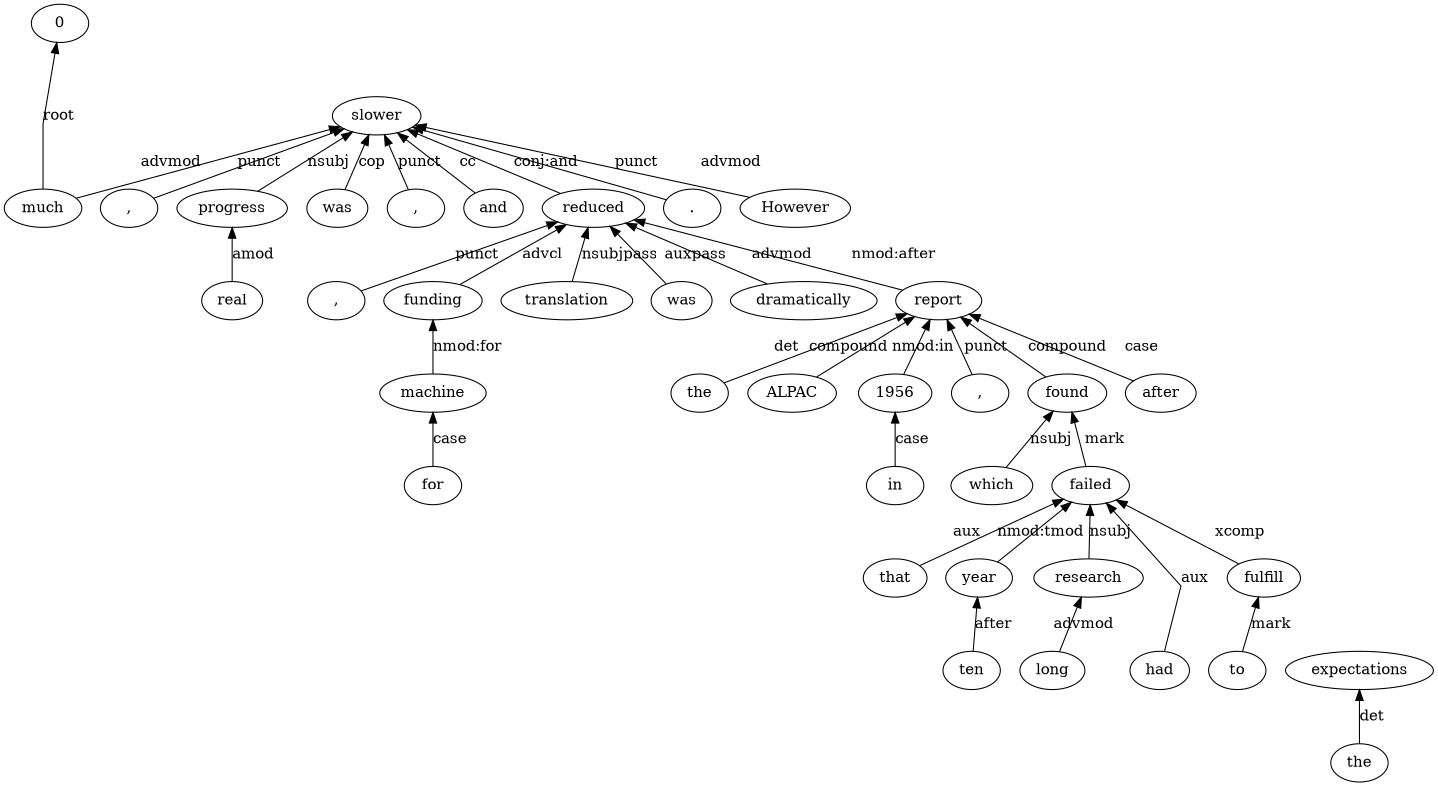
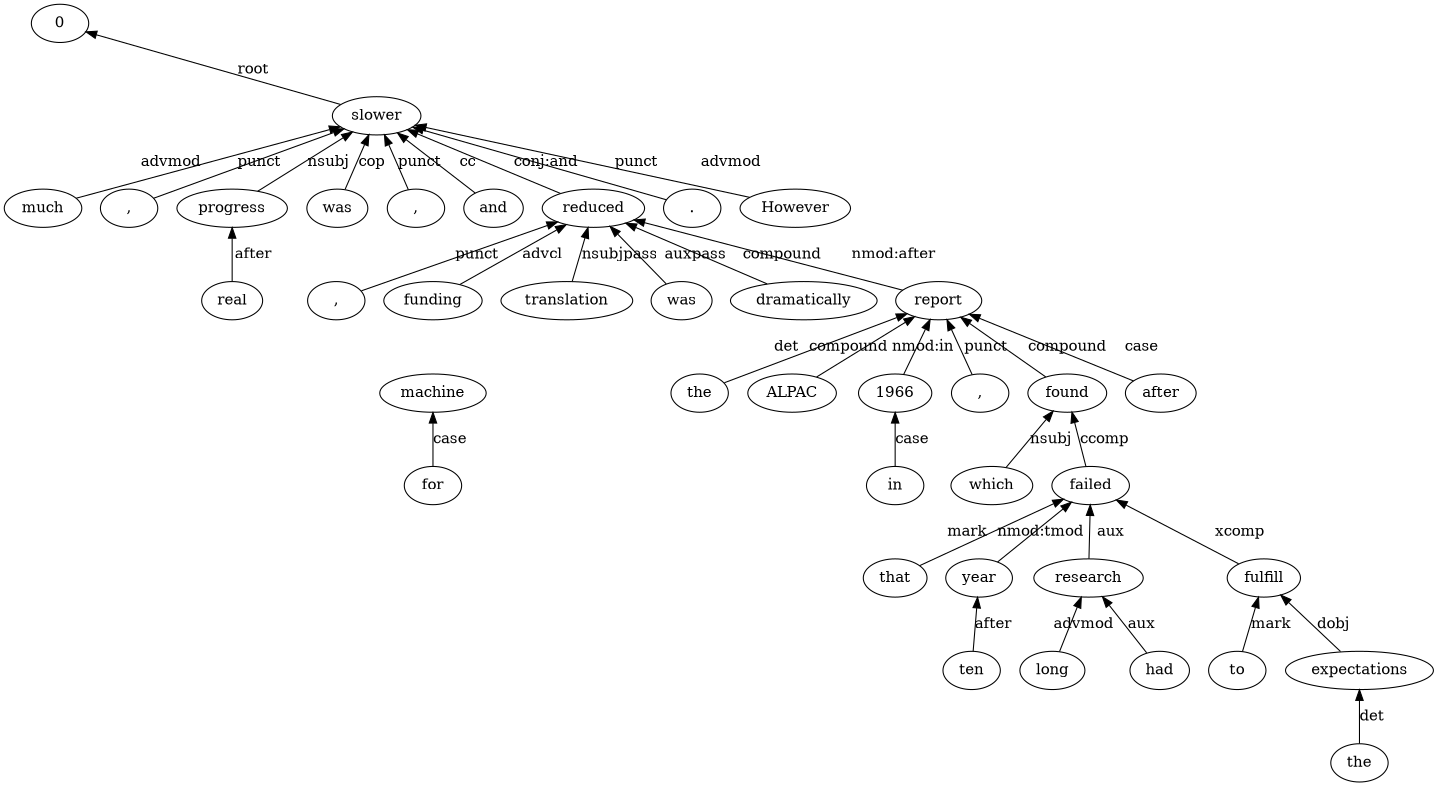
  digraph {
    fontsize=9.5
    rankdir=BT
    splines=false
    n1 [label=However]
    n2 [label=slower]
    0
    n4 [label=","]
    n5 [label=real]
    n6 [label=progress]
    n7 [label=was]
    n8 [label=much]
    n9 [label=","]
    n10 [label=and]
    n11 [label=after]
    n12 [label=report]
    n13 [label=reduced]
    n14 [label=the]
    n15 [label=ALPAC]
    n16 [label=in]
-   n17 [label=1956]
+   n17 [label=1966]
    n18 [label=","]
    n19 [label=which]
    n20 [label=found]
    n21 [label=that]
    n22 [label=failed]
    n23 [label=ten]
    n24 [label=year]
    n25 [label=long]
    n26 [label=research]
    n27 [label=had]
    n28 [label=to]
    n29 [label=fulfill]
    n30 [label=the]
    n31 [label=expectations]
    n32 [label=","]
    n33 [label=funding]
    n34 [label=for]
    n35 [label=machine]
    n36 [label=translation]
    n37 [label=was]
    n38 [label=dramatically]
    n39 [label="."]
    n1 -> n2 [label=advmod]
-   n8 -> 0 [label=root]
+   n2 -> 0 [label=root]
    n4 -> n2 [label=punct]
-   n5 -> n6 [label=amod]
+   n5 -> n6 [label=after]
    n6 -> n2 [label=nsubj]
    n7 -> n2 [label=cop]
    n8 -> n2 [label=advmod]
    n9 -> n2 [label=punct]
    n10 -> n2 [label=cc]
    n11 -> n12 [label=case]
    n12 -> n13 [label="nmod:after"]
    n13 -> n2 [label="conj:and"]
    n14 -> n12 [label=det]
    n15 -> n12 [label=compound]
    n16 -> n17 [label=case]
    n17 -> n12 [label="nmod:in"]
    n18 -> n12 [label=punct]
    n19 -> n20 [label=nsubj]
    n20 -> n12 [label=compound]
-   n21 -> n22 [label=aux]
-   n22 -> n20 [label=mark]
+   n21 -> n22 [label=mark]
+   n22 -> n20 [label=ccomp]
    n23 -> n24 [label=after]
    n24 -> n22 [label="nmod:tmod"]
    n25 -> n26 [label=advmod]
-   n26 -> n22 [label=nsubj]
-   n27 -> n22 [label=aux]
+   n26 -> n22 [label=aux]
+   n27 -> n26 [label=aux]
    n28 -> n29 [label=mark]
    n29 -> n22 [label=xcomp]
    n30 -> n31 [label=det]
+   n31 -> n29 [label=dobj]
    n32 -> n13 [label=punct]
    n33 -> n13 [label=advcl]
    n34 -> n35 [label=case]
-   n35 -> n33 [label="nmod:for"]
    n36 -> n13 [label=nsubjpass]
    n37 -> n13 [label=auxpass]
-   n38 -> n13 [label=advmod]
+   n38 -> n13 [label=compound]
    n39 -> n2 [label=punct]
  }
